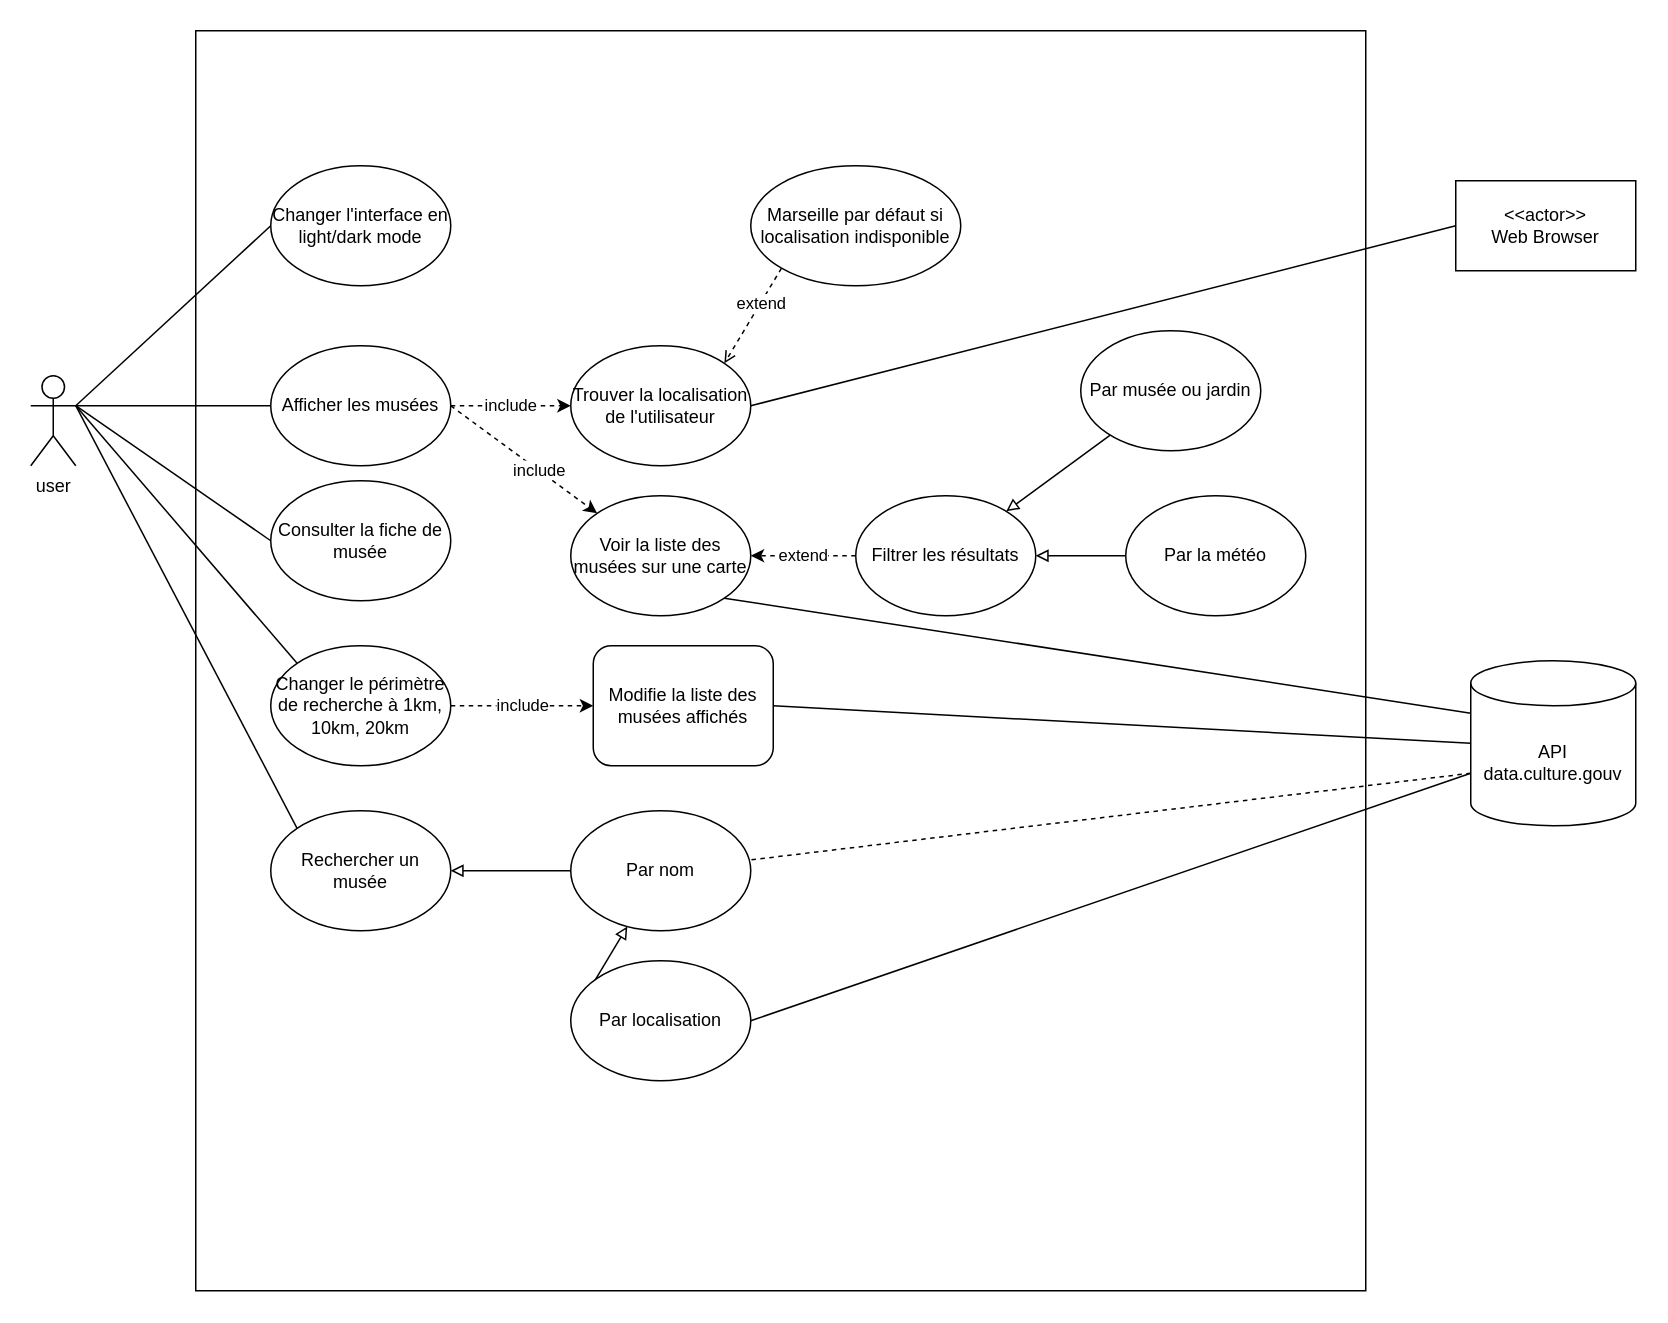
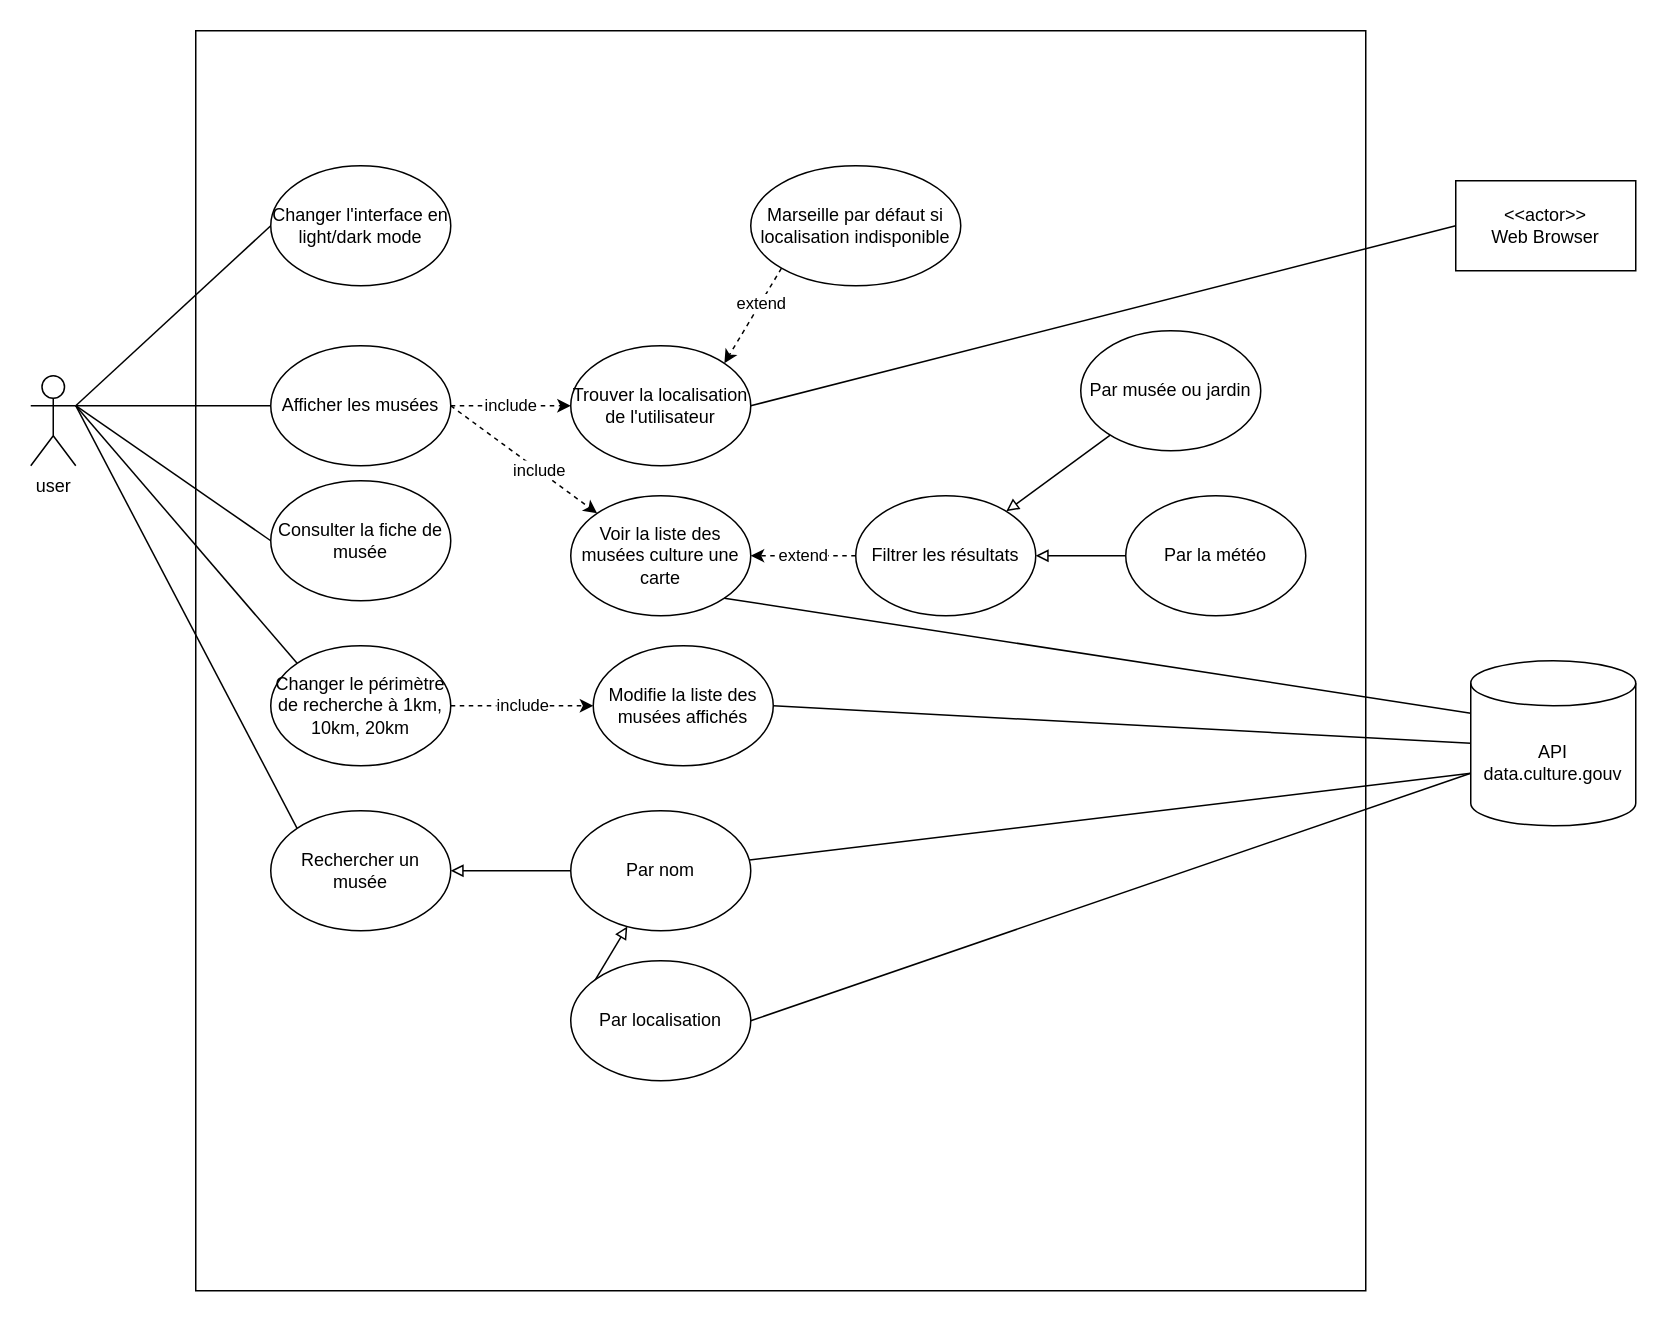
  <mxCell id="0" />
  <mxCell id="1" parent="0" />
  <mxCell id="2" value="" style="rounded=0;whiteSpace=wrap;html=1;" vertex="1" parent="1"><mxGeometry x="130" y="20" width="780" height="840" as="geometry" /></mxCell>
  <mxCell id="3" style="edgeStyle=orthogonalEdgeStyle;rounded=0;orthogonalLoop=1;jettySize=auto;html=1;exitX=1;exitY=0.333;exitDx=0;exitDy=0;exitPerimeter=0;endArrow=none;endFill=0;sourcePerimeterSpacing=0;jumpStyle=none;startSize=6;" edge="1" parent="1" source="8" target="12"><mxGeometry relative="1" as="geometry" /></mxCell>
  <mxCell id="4" style="rounded=0;orthogonalLoop=1;jettySize=auto;html=1;exitX=1;exitY=0.333;exitDx=0;exitDy=0;exitPerimeter=0;entryX=0;entryY=0.5;entryDx=0;entryDy=0;endArrow=none;endFill=0;" edge="1" parent="1" source="8" target="17"><mxGeometry relative="1" as="geometry" /></mxCell>
  <mxCell id="5" style="rounded=0;orthogonalLoop=1;jettySize=auto;html=1;exitX=1;exitY=0.333;exitDx=0;exitDy=0;exitPerimeter=0;entryX=0;entryY=0;entryDx=0;entryDy=0;endArrow=none;endFill=0;" edge="1" parent="1" source="8" target="20"><mxGeometry relative="1" as="geometry" /></mxCell>
  <mxCell id="6" style="rounded=0;orthogonalLoop=1;jettySize=auto;html=1;exitX=1;exitY=0.333;exitDx=0;exitDy=0;exitPerimeter=0;entryX=0;entryY=0;entryDx=0;entryDy=0;endArrow=none;endFill=0;" edge="1" parent="1" source="8" target="22"><mxGeometry relative="1" as="geometry" /></mxCell>
  <mxCell id="7" style="rounded=0;orthogonalLoop=1;jettySize=auto;html=1;exitX=1;exitY=0.333;exitDx=0;exitDy=0;exitPerimeter=0;entryX=0;entryY=0.5;entryDx=0;entryDy=0;endArrow=none;endFill=0;" edge="1" parent="1" source="8" target="27"><mxGeometry relative="1" as="geometry" /></mxCell>
  <mxCell id="8" value="user" style="shape=umlActor;verticalLabelPosition=bottom;verticalAlign=top;html=1;outlineConnect=0;" vertex="1" parent="1"><mxGeometry x="20" y="250" width="30" height="60" as="geometry" /></mxCell>
  <mxCell id="9" value="include" style="edgeStyle=orthogonalEdgeStyle;rounded=0;orthogonalLoop=1;jettySize=auto;html=1;dashed=1;" edge="1" parent="1" source="12" target="13"><mxGeometry relative="1" as="geometry" /></mxCell>
  <mxCell id="10" style="rounded=0;orthogonalLoop=1;jettySize=auto;html=1;exitX=1;exitY=0.5;exitDx=0;exitDy=0;entryX=0;entryY=0;entryDx=0;entryDy=0;dashed=1;" edge="1" parent="1" source="12" target="18"><mxGeometry relative="1" as="geometry" /></mxCell>
  <mxCell id="11" value="include" style="edgeLabel;html=1;align=center;verticalAlign=middle;resizable=0;points=[];" vertex="1" connectable="0" parent="10"><mxGeometry x="0.182" relative="1" as="geometry"><mxPoint as="offset" /></mxGeometry></mxCell>
  <mxCell id="12" value="Afficher les musées" style="ellipse;whiteSpace=wrap;html=1;" vertex="1" parent="1"><mxGeometry x="180" y="230" width="120" height="80" as="geometry" /></mxCell>
  <mxCell id="13" value="Trouver la localisation de l'utilisateur" style="ellipse;whiteSpace=wrap;html=1;" vertex="1" parent="1"><mxGeometry x="380" y="230" width="120" height="80" as="geometry" /></mxCell>
- <mxCell id="14" style="rounded=0;orthogonalLoop=1;jettySize=auto;html=1;exitX=0;exitY=1;exitDx=0;exitDy=0;entryX=1;entryY=0;entryDx=0;entryDy=0;dashed=1;endArrow=open;" edge="1" parent="1" source="16" target="13"><mxGeometry relative="1" as="geometry" /></mxCell>
+ <mxCell id="14" style="rounded=0;orthogonalLoop=1;jettySize=auto;html=1;exitX=0;exitY=1;exitDx=0;exitDy=0;entryX=1;entryY=0;entryDx=0;entryDy=0;dashed=1;" edge="1" parent="1" source="16" target="13"><mxGeometry relative="1" as="geometry" /></mxCell>
  <mxCell id="15" value="extend" style="edgeLabel;html=1;align=center;verticalAlign=middle;resizable=0;points=[];" vertex="1" connectable="0" parent="14"><mxGeometry x="-0.263" relative="1" as="geometry"><mxPoint as="offset" /></mxGeometry></mxCell>
  <mxCell id="16" value="Marseille par défaut si localisation indisponible" style="ellipse;whiteSpace=wrap;html=1;" vertex="1" parent="1"><mxGeometry x="500" y="110" width="140" height="80" as="geometry" /></mxCell>
  <mxCell id="17" value="Consulter la fiche de musée" style="ellipse;whiteSpace=wrap;html=1;" vertex="1" parent="1"><mxGeometry x="180" y="320" width="120" height="80" as="geometry" /></mxCell>
- <mxCell id="18" value="Voir la liste des musées sur une carte" style="ellipse;whiteSpace=wrap;html=1;" vertex="1" parent="1"><mxGeometry x="380" y="330" width="120" height="80" as="geometry" /></mxCell>
+ <mxCell id="18" value="Voir la liste des musées culture une carte" style="ellipse;whiteSpace=wrap;html=1;" vertex="1" parent="1"><mxGeometry x="380" y="330" width="120" height="80" as="geometry" /></mxCell>
  <mxCell id="19" value="include" style="edgeStyle=orthogonalEdgeStyle;rounded=0;orthogonalLoop=1;jettySize=auto;html=1;dashed=1;" edge="1" parent="1" source="20" target="21"><mxGeometry relative="1" as="geometry" /></mxCell>
  <mxCell id="20" value="Changer le périmètre de recherche à 1km, 10km, 20km" style="ellipse;whiteSpace=wrap;html=1;" vertex="1" parent="1"><mxGeometry x="180" y="430" width="120" height="80" as="geometry" /></mxCell>
- <mxCell id="21" value="Modifie la liste des musées affichés" style="whiteSpace=wrap;html=1;rounded=1;" vertex="1" parent="1"><mxGeometry x="395" y="430" width="120" height="80" as="geometry" /></mxCell>
+ <mxCell id="21" value="Modifie la liste des musées affichés" style="ellipse;whiteSpace=wrap;html=1;" vertex="1" parent="1"><mxGeometry x="395" y="430" width="120" height="80" as="geometry" /></mxCell>
  <mxCell id="22" value="Rechercher un musée" style="ellipse;whiteSpace=wrap;html=1;" vertex="1" parent="1"><mxGeometry x="180" y="540" width="120" height="80" as="geometry" /></mxCell>
  <mxCell id="23" style="edgeStyle=orthogonalEdgeStyle;rounded=0;orthogonalLoop=1;jettySize=auto;html=1;exitX=0;exitY=0.5;exitDx=0;exitDy=0;entryX=1;entryY=0.5;entryDx=0;entryDy=0;endArrow=block;endFill=0;" edge="1" parent="1" source="24" target="22"><mxGeometry relative="1" as="geometry" /></mxCell>
  <mxCell id="24" value="Par nom" style="ellipse;whiteSpace=wrap;html=1;" vertex="1" parent="1"><mxGeometry x="380" y="540" width="120" height="80" as="geometry" /></mxCell>
  <mxCell id="25" style="rounded=0;orthogonalLoop=1;jettySize=auto;html=1;exitX=0;exitY=0.5;exitDx=0;exitDy=0;endArrow=block;endFill=0;" edge="1" parent="1" source="26" target="24"><mxGeometry relative="1" as="geometry" /></mxCell>
  <mxCell id="26" value="Par localisation" style="ellipse;whiteSpace=wrap;html=1;" vertex="1" parent="1"><mxGeometry x="380" y="640" width="120" height="80" as="geometry" /></mxCell>
  <mxCell id="27" value="Changer l'interface en light/dark mode" style="ellipse;whiteSpace=wrap;html=1;" vertex="1" parent="1"><mxGeometry x="180" y="110" width="120" height="80" as="geometry" /></mxCell>
  <mxCell id="28" value="extend" style="edgeStyle=orthogonalEdgeStyle;rounded=0;orthogonalLoop=1;jettySize=auto;html=1;exitX=0;exitY=0.5;exitDx=0;exitDy=0;entryX=1;entryY=0.5;entryDx=0;entryDy=0;dashed=1;" edge="1" parent="1" source="31" target="18"><mxGeometry relative="1" as="geometry" /></mxCell>
  <mxCell id="29" value="" style="rounded=0;orthogonalLoop=1;jettySize=auto;html=1;startArrow=block;startFill=0;endArrow=none;endFill=0;" edge="1" parent="1" source="31" target="32"><mxGeometry relative="1" as="geometry" /></mxCell>
  <mxCell id="30" value="" style="edgeStyle=orthogonalEdgeStyle;rounded=0;orthogonalLoop=1;jettySize=auto;html=1;startArrow=block;startFill=0;endArrow=none;endFill=0;" edge="1" parent="1" source="31" target="33"><mxGeometry relative="1" as="geometry" /></mxCell>
  <mxCell id="31" value="Filtrer les résultats" style="ellipse;whiteSpace=wrap;html=1;" vertex="1" parent="1"><mxGeometry x="570" y="330" width="120" height="80" as="geometry" /></mxCell>
  <mxCell id="32" value="Par musée ou jardin" style="ellipse;whiteSpace=wrap;html=1;" vertex="1" parent="1"><mxGeometry x="720" y="220" width="120" height="80" as="geometry" /></mxCell>
  <mxCell id="33" value="Par la météo" style="ellipse;whiteSpace=wrap;html=1;" vertex="1" parent="1"><mxGeometry x="750" y="330" width="120" height="80" as="geometry" /></mxCell>
  <mxCell id="34" style="rounded=0;orthogonalLoop=1;jettySize=auto;html=1;exitX=0;exitY=0;exitDx=0;exitDy=35;exitPerimeter=0;entryX=1;entryY=1;entryDx=0;entryDy=0;endArrow=none;endFill=0;" edge="1" parent="1" source="38" target="18"><mxGeometry relative="1" as="geometry" /></mxCell>
  <mxCell id="35" style="rounded=0;orthogonalLoop=1;jettySize=auto;html=1;exitX=0;exitY=0.5;exitDx=0;exitDy=0;exitPerimeter=0;entryX=1;entryY=0.5;entryDx=0;entryDy=0;endArrow=none;endFill=0;" edge="1" parent="1" source="38" target="21"><mxGeometry relative="1" as="geometry" /></mxCell>
- <mxCell id="36" style="rounded=0;orthogonalLoop=1;jettySize=auto;html=1;exitX=0;exitY=0;exitDx=0;exitDy=75;exitPerimeter=0;endArrow=none;endFill=0;dashed=1;" edge="1" parent="1" source="38" target="24"><mxGeometry relative="1" as="geometry" /></mxCell>
+ <mxCell id="36" style="rounded=0;orthogonalLoop=1;jettySize=auto;html=1;exitX=0;exitY=0;exitDx=0;exitDy=75;exitPerimeter=0;endArrow=none;endFill=0;" edge="1" parent="1" source="38" target="24"><mxGeometry relative="1" as="geometry" /></mxCell>
  <mxCell id="37" style="rounded=0;orthogonalLoop=1;jettySize=auto;html=1;exitX=0;exitY=0;exitDx=0;exitDy=75;exitPerimeter=0;entryX=1;entryY=0.5;entryDx=0;entryDy=0;endArrow=none;endFill=0;" edge="1" parent="1" source="38" target="26"><mxGeometry relative="1" as="geometry" /></mxCell>
  <mxCell id="38" value="API&lt;br&gt;data.culture.gouv" style="shape=cylinder3;whiteSpace=wrap;html=1;boundedLbl=1;backgroundOutline=1;size=15;" vertex="1" parent="1"><mxGeometry x="980" y="440" width="110" height="110" as="geometry" /></mxCell>
  <mxCell id="39" style="rounded=0;orthogonalLoop=1;jettySize=auto;html=1;exitX=0;exitY=0.5;exitDx=0;exitDy=0;entryX=1;entryY=0.5;entryDx=0;entryDy=0;endArrow=none;endFill=0;" edge="1" parent="1" source="40" target="13"><mxGeometry relative="1" as="geometry" /></mxCell>
  <mxCell id="40" value="&amp;lt;&amp;lt;actor&amp;gt;&amp;gt;&lt;br&gt;Web Browser" style="rounded=0;whiteSpace=wrap;html=1;" vertex="1" parent="1"><mxGeometry x="970" width="120" height="60" as="geometry" y="120" /></mxCell>
